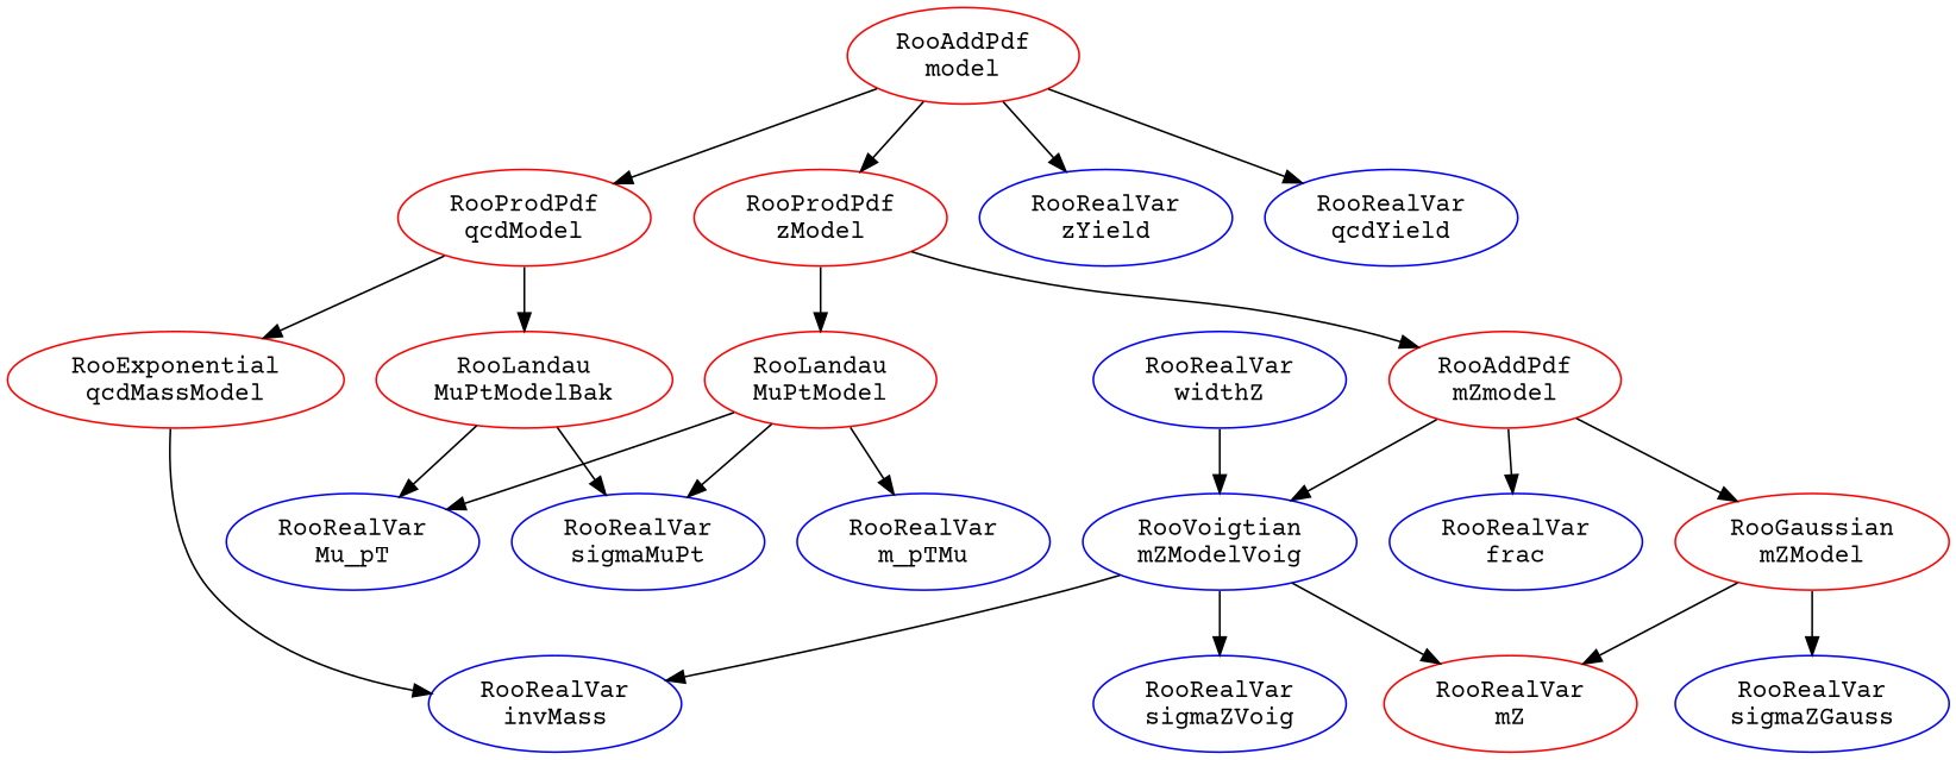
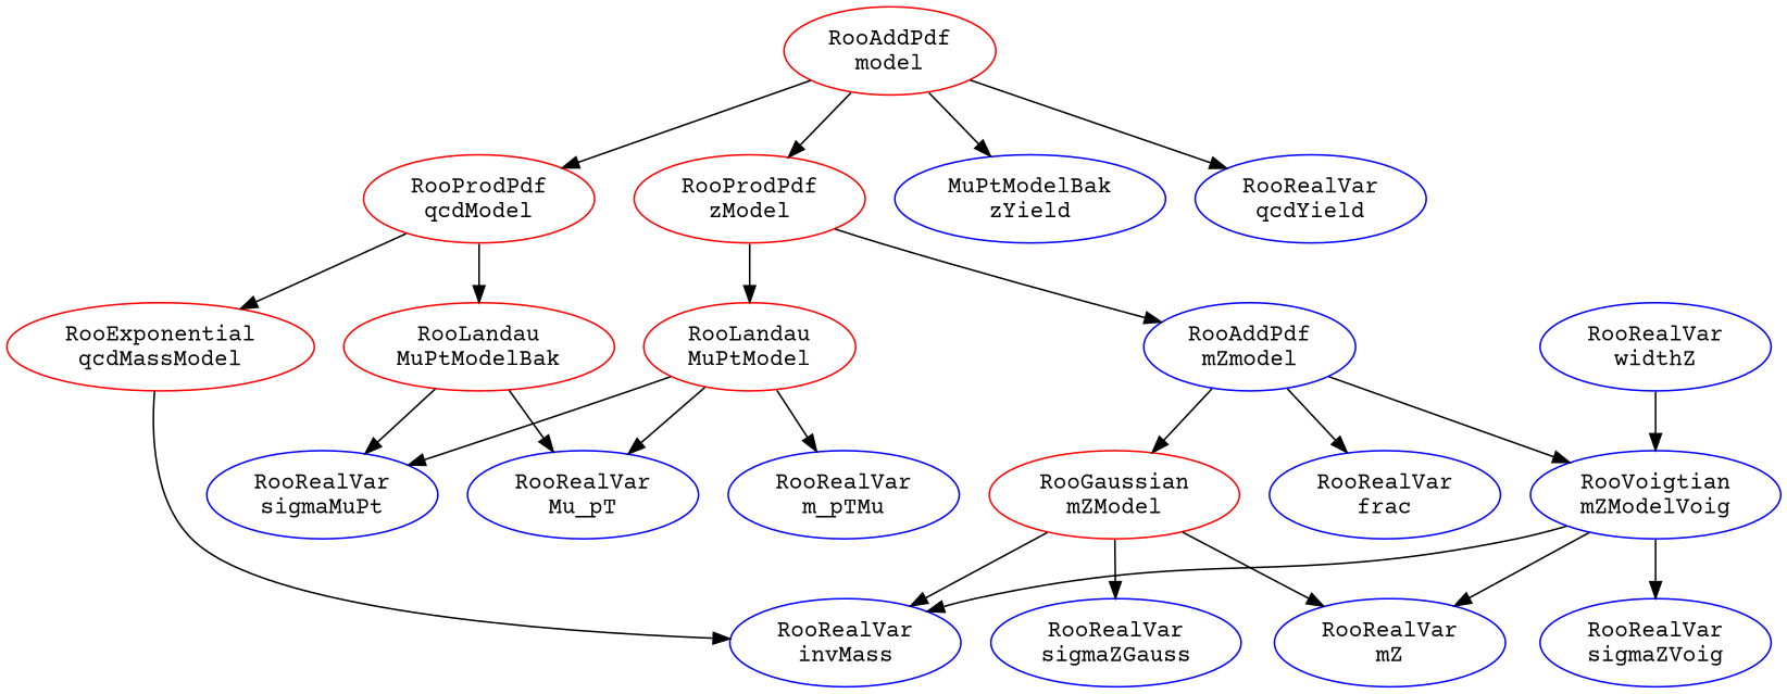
  digraph {
    fontname="Courier Prime"
    node [color=blue fontname="Courier Prime"]
    edge [fontname="Courier Prime"]
    n1 [color=red label="RooAddPdf\nmodel"]
    n2 [color=red label="RooProdPdf\nzModel"]
-   n3 [label="RooRealVar\nzYield"]
+   n3 [label="MuPtModelBak\nzYield"]
    n4 [color=red label="RooProdPdf\nqcdModel"]
    n5 [label="RooRealVar\nqcdYield"]
-   n6 [color=red label="RooAddPdf\nmZmodel"]
+   n6 [label="RooAddPdf\nmZmodel"]
    n7 [color=red label="RooLandau\nMuPtModel"]
    n8 [color=red label="RooExponential\nqcdMassModel"]
    n9 [color=red label="RooLandau\nMuPtModelBak"]
    n10 [label="RooVoigtian\nmZModelVoig"]
    n11 [label="RooRealVar\nfrac"]
    n12 [color=red label="RooGaussian\nmZModel"]
    n13 [label="RooRealVar\nMu_pT"]
    n14 [label="RooRealVar\nm_pTMu"]
    n15 [label="RooRealVar\nsigmaMuPt"]
    n16 [label="RooRealVar\ninvMass"]
-   n17 [color=red label="RooRealVar\nmZ"]
+   n17 [label="RooRealVar\nmZ"]
    n18 [label="RooRealVar\nsigmaZVoig"]
    n19 [label="RooRealVar\nsigmaZGauss"]
    n20 [label="RooRealVar\nwidthZ"]
    n1 -> n2
    n1 -> n3
    n1 -> n4
    n1 -> n5
    n2 -> n6
    n2 -> n7
    n4 -> n8
    n4 -> n9
    n6 -> n10
    n6 -> n11
    n6 -> n12
    n7 -> n13
    n7 -> n14
    n7 -> n15
    n8 -> n16
    n9 -> n13
    n9 -> n15
    n10 -> n16
    n10 -> n17
    n10 -> n18
+   n12 -> n16
    n12 -> n17
    n12 -> n19
    n20 -> n10
  }
